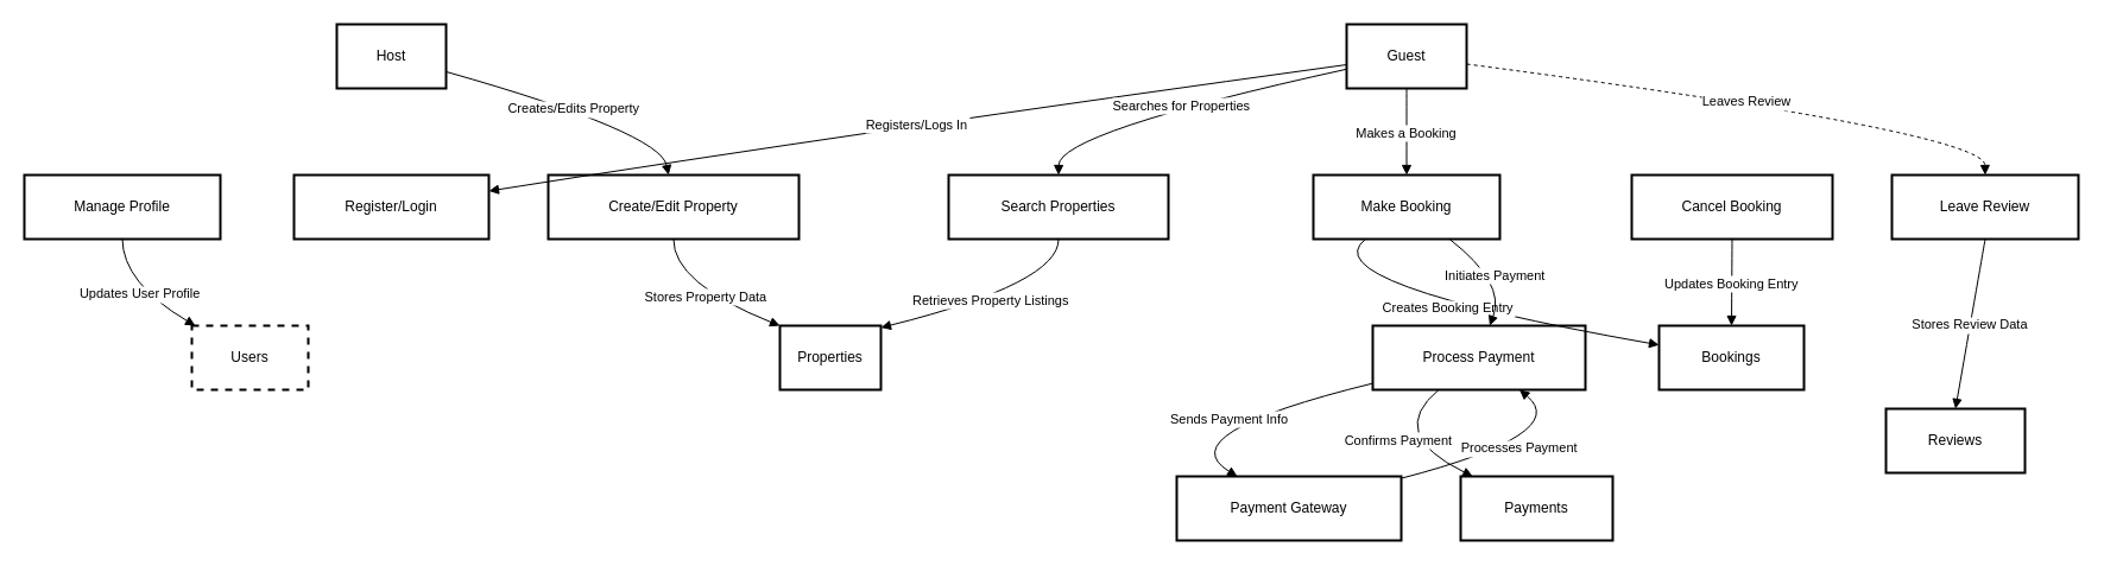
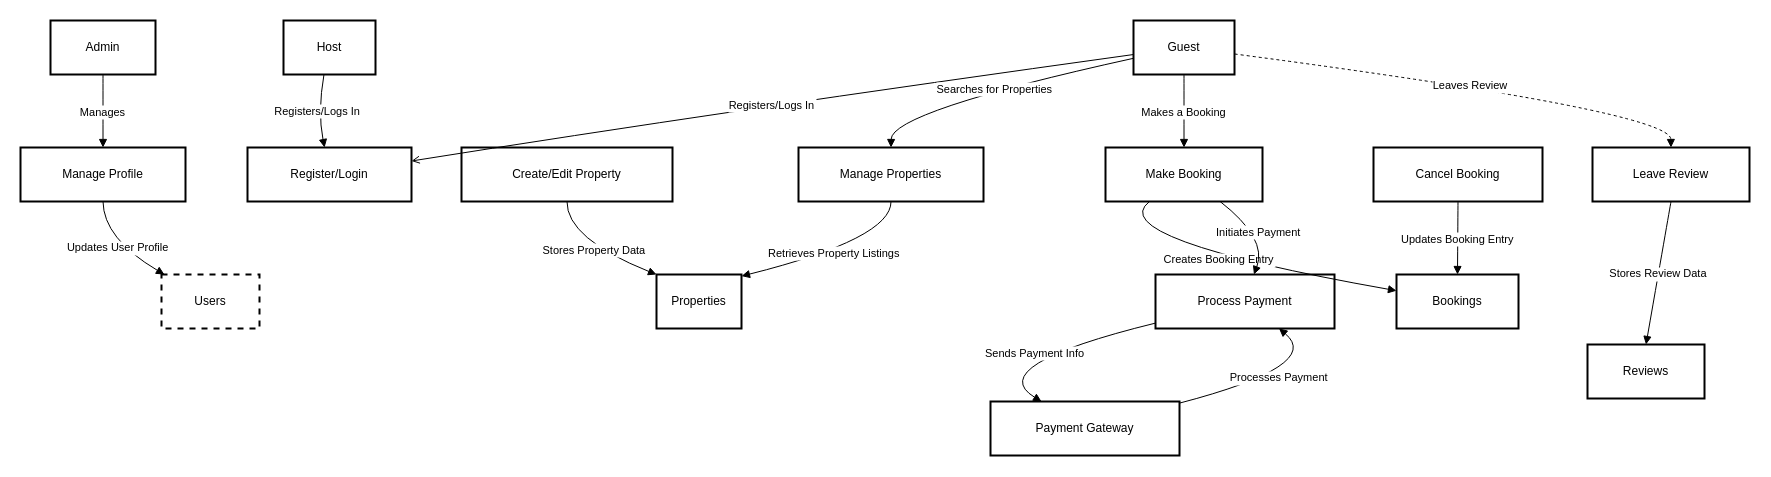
  <mxCell id="0" />
  <mxCell id="1" parent="0" />
  <mxCell id="2" value="Guest" style="whiteSpace=wrap;strokeWidth=2;" vertex="1" parent="1"><mxGeometry x="1133" y="20" width="101" height="54" as="geometry" /></mxCell>
  <mxCell id="3" value="Register/Login" style="whiteSpace=wrap;strokeWidth=2;" vertex="1" parent="1"><mxGeometry x="247" y="147" width="164" height="54" as="geometry" /></mxCell>
  <mxCell id="4" value="Host" style="whiteSpace=wrap;strokeWidth=2;" vertex="1" parent="1"><mxGeometry x="283" y="20" width="92" height="54" as="geometry" /></mxCell>
+ <mxCell id="5" value="Admin" style="whiteSpace=wrap;strokeWidth=2;" vertex="1" parent="1"><mxGeometry x="50" y="20" width="105" height="54" as="geometry" /></mxCell>
  <mxCell id="6" value="Manage Profile" style="whiteSpace=wrap;strokeWidth=2;" vertex="1" parent="1"><mxGeometry x="20" y="147" width="165" height="54" as="geometry" /></mxCell>
  <mxCell id="7" value="Payment Gateway" style="whiteSpace=wrap;strokeWidth=2;" vertex="1" parent="1"><mxGeometry x="990" y="401" width="189" height="54" as="geometry" /></mxCell>
  <mxCell id="8" value="Process Payment" style="whiteSpace=wrap;strokeWidth=2;" vertex="1" parent="1"><mxGeometry x="1155" y="274" width="179" height="54" as="geometry" /></mxCell>
  <mxCell id="9" value="Users" style="whiteSpace=wrap;strokeWidth=2;dashed=1;" vertex="1" parent="1"><mxGeometry x="161" y="274" width="98" height="54" as="geometry" /></mxCell>
  <mxCell id="10" value="Create/Edit Property" style="whiteSpace=wrap;strokeWidth=2;" vertex="1" parent="1"><mxGeometry x="461" y="147" width="211" height="54" as="geometry" /></mxCell>
  <mxCell id="11" value="Properties" style="whiteSpace=wrap;strokeWidth=2;" vertex="1" parent="1"><mxGeometry x="656" y="274" width="85" height="54" as="geometry" /></mxCell>
- <mxCell id="12" value="Search Properties" style="whiteSpace=wrap;strokeWidth=2;" vertex="1" parent="1"><mxGeometry x="798" y="147" width="185" height="54" as="geometry" /></mxCell>
+ <mxCell id="12" value="Manage Properties" style="whiteSpace=wrap;strokeWidth=2;" vertex="1" parent="1"><mxGeometry x="798" y="147" width="185" height="54" as="geometry" /></mxCell>
  <mxCell id="13" value="Make Booking" style="whiteSpace=wrap;strokeWidth=2;" vertex="1" parent="1"><mxGeometry x="1105" y="147" width="157" height="54" as="geometry" /></mxCell>
  <mxCell id="14" value="Bookings" style="whiteSpace=wrap;strokeWidth=2;" vertex="1" parent="1"><mxGeometry x="1396" y="274" width="122" height="54" as="geometry" /></mxCell>
  <mxCell id="15" value="Cancel Booking" style="whiteSpace=wrap;strokeWidth=2;" vertex="1" parent="1"><mxGeometry x="1373" y="147" width="169" height="54" as="geometry" /></mxCell>
  <mxCell id="16" value="Leave Review" style="whiteSpace=wrap;strokeWidth=2;" vertex="1" parent="1"><mxGeometry x="1592" y="147" width="157" height="54" as="geometry" /></mxCell>
  <mxCell id="17" value="Reviews" style="whiteSpace=wrap;strokeWidth=2;" vertex="1" parent="1"><mxGeometry x="1587" y="344" width="117" height="54" as="geometry" /></mxCell>
- <mxCell id="18" value="Payments" style="whiteSpace=wrap;strokeWidth=2;" vertex="1" parent="1"><mxGeometry x="1229" y="401" width="128" height="54" as="geometry" /></mxCell>
- <mxCell id="19" value="Registers/Logs In" style="curved=1;startArrow=none;endArrow=block;exitX=0;exitY=0.63;entryX=1;entryY=0.25;" edge="1" parent="1" source="2" target="3"><mxGeometry relative="1" as="geometry"><Array as="points"><mxPoint x="722" y="111" /></Array></mxGeometry></mxCell>
+ <mxCell id="19" value="Registers/Logs In" style="curved=1;startArrow=none;endArrow=open;exitX=0;exitY=0.63;entryX=1;entryY=0.25;" edge="1" parent="1" source="2" target="3"><mxGeometry relative="1" as="geometry"><Array as="points"><mxPoint x="722" y="111" /></Array></mxGeometry></mxCell>
+ <mxCell id="20" value="Registers/Logs In" style="curved=1;startArrow=none;endArrow=block;exitX=0.44;exitY=1;entryX=0.47;entryY=0;" edge="1" parent="1" source="4" target="3"><mxGeometry relative="1" as="geometry"><Array as="points"><mxPoint x="317" y="111" /></Array></mxGeometry></mxCell>
+ <mxCell id="21" value="Manages" style="curved=1;startArrow=none;endArrow=block;exitX=0.5;exitY=1;entryX=0.5;entryY=0;" edge="1" parent="1" source="5" target="6"><mxGeometry relative="1" as="geometry"><Array as="points" /></mxGeometry></mxCell>
  <mxCell id="22" value="Processes Payment" style="curved=1;startArrow=none;endArrow=block;exitX=1;exitY=0.03;entryX=0.69;entryY=1;" edge="1" parent="1" source="7" target="8"><mxGeometry relative="1" as="geometry"><Array as="points"><mxPoint x="1323" y="365" /></Array></mxGeometry></mxCell>
  <mxCell id="23" value="Updates User Profile" style="curved=1;startArrow=none;endArrow=block;exitX=0.5;exitY=1;entryX=0.03;entryY=0;" edge="1" parent="1" source="6" target="9"><mxGeometry relative="1" as="geometry"><Array as="points"><mxPoint x="103" y="238" /></Array></mxGeometry></mxCell>
- <mxCell id="24" value="Creates/Edits Property" style="curved=1;startArrow=none;endArrow=block;exitX=1;exitY=0.74;entryX=0.48;entryY=0;" edge="1" parent="1" source="4" target="10"><mxGeometry relative="1" as="geometry"><Array as="points"><mxPoint x="555" y="111" /></Array></mxGeometry></mxCell>
  <mxCell id="25" value="Stores Property Data" style="curved=1;startArrow=none;endArrow=block;exitX=0.5;exitY=1;entryX=0;entryY=0;" edge="1" parent="1" source="10" target="11"><mxGeometry relative="1" as="geometry"><Array as="points"><mxPoint x="566" y="238" /></Array></mxGeometry></mxCell>
  <mxCell id="26" value="Searches for Properties" style="curved=1;startArrow=none;endArrow=block;exitX=0;exitY=0.7;entryX=0.5;entryY=0;" edge="1" parent="1" source="2" target="12"><mxGeometry relative="1" as="geometry"><Array as="points"><mxPoint x="891" y="111" /></Array></mxGeometry></mxCell>
  <mxCell id="27" value="Retrieves Property Listings" style="curved=1;startArrow=none;endArrow=block;exitX=0.5;exitY=1;entryX=1;entryY=0.03;" edge="1" parent="1" source="12" target="11"><mxGeometry relative="1" as="geometry"><Array as="points"><mxPoint x="891" y="238" /></Array></mxGeometry></mxCell>
  <mxCell id="28" value="Makes a Booking" style="curved=1;startArrow=none;endArrow=block;exitX=0.5;exitY=1;entryX=0.5;entryY=0;" edge="1" parent="1" source="2" target="13"><mxGeometry relative="1" as="geometry"><Array as="points" /></mxGeometry></mxCell>
  <mxCell id="29" value="Creates Booking Entry" style="curved=1;startArrow=none;endArrow=block;exitX=0.28;exitY=1;entryX=0;entryY=0.3;" edge="1" parent="1" source="13" target="14"><mxGeometry relative="1" as="geometry"><Array as="points"><mxPoint x="1101" y="238" /></Array></mxGeometry></mxCell>
  <mxCell id="30" value="Updates Booking Entry" style="curved=1;startArrow=none;endArrow=block;exitX=0.5;exitY=1;entryX=0.5;entryY=0;" edge="1" parent="1" source="15" target="14"><mxGeometry relative="1" as="geometry"><Array as="points" /></mxGeometry></mxCell>
  <mxCell id="31" value="Leaves Review" style="curved=1;startArrow=none;endArrow=block;exitX=1;exitY=0.62;entryX=0.5;entryY=0;dashed=1;" edge="1" parent="1" source="2" target="16"><mxGeometry relative="1" as="geometry"><Array as="points"><mxPoint x="1670" y="111" /></Array></mxGeometry></mxCell>
  <mxCell id="32" value="Stores Review Data" style="curved=1;startArrow=none;endArrow=block;exitX=0.5;exitY=1;entryX=0.5;entryY=0;" edge="1" parent="1" source="16" target="17"><mxGeometry relative="1" as="geometry"><Array as="points" /></mxGeometry></mxCell>
  <mxCell id="33" value="Initiates Payment" style="curved=1;startArrow=none;endArrow=block;exitX=0.73;exitY=1;entryX=0.55;entryY=0;" edge="1" parent="1" source="13" target="8"><mxGeometry relative="1" as="geometry"><Array as="points"><mxPoint x="1267" y="238" /></Array></mxGeometry></mxCell>
  <mxCell id="34" value="Sends Payment Info" style="curved=1;startArrow=none;endArrow=block;exitX=0;exitY=0.9;entryX=0.27;entryY=0;" edge="1" parent="1" source="8" target="7"><mxGeometry relative="1" as="geometry"><Array as="points"><mxPoint x="982" y="365" /></Array></mxGeometry></mxCell>
- <mxCell id="35" value="Confirms Payment" style="curved=1;startArrow=none;endArrow=block;exitX=0.31;exitY=1;entryX=0.08;entryY=0;" edge="1" parent="1" source="8" target="18"><mxGeometry relative="1" as="geometry"><Array as="points"><mxPoint x="1166" y="365" /></Array></mxGeometry></mxCell>
